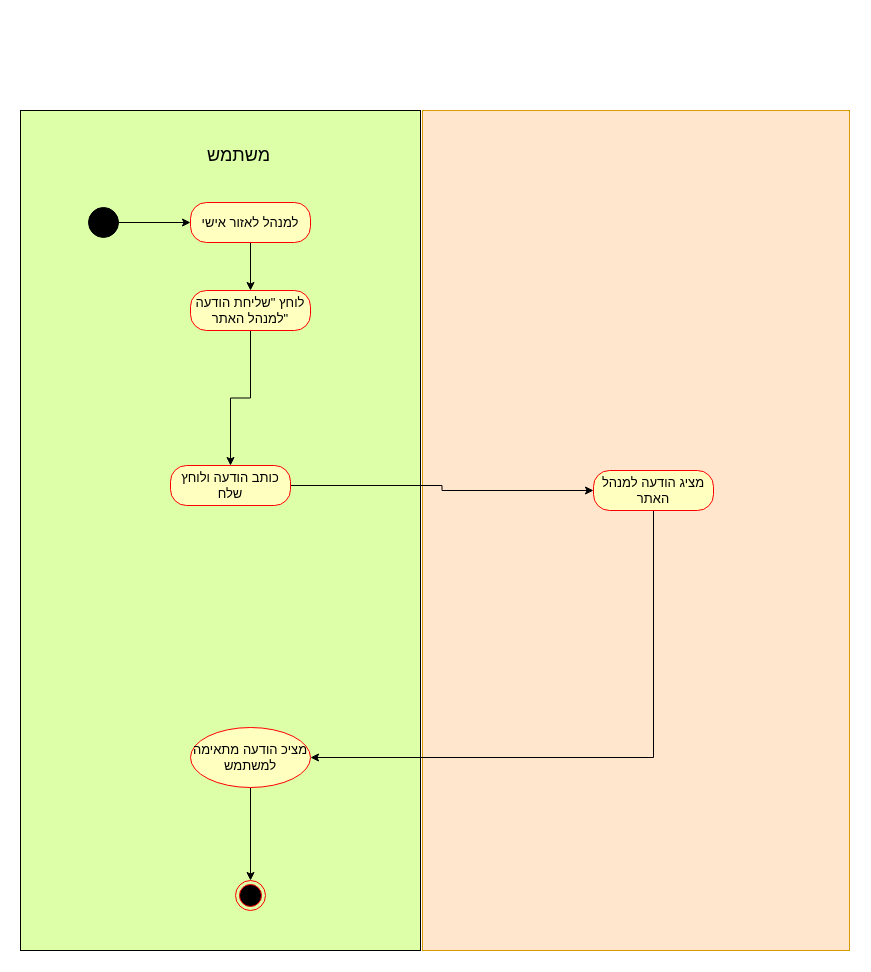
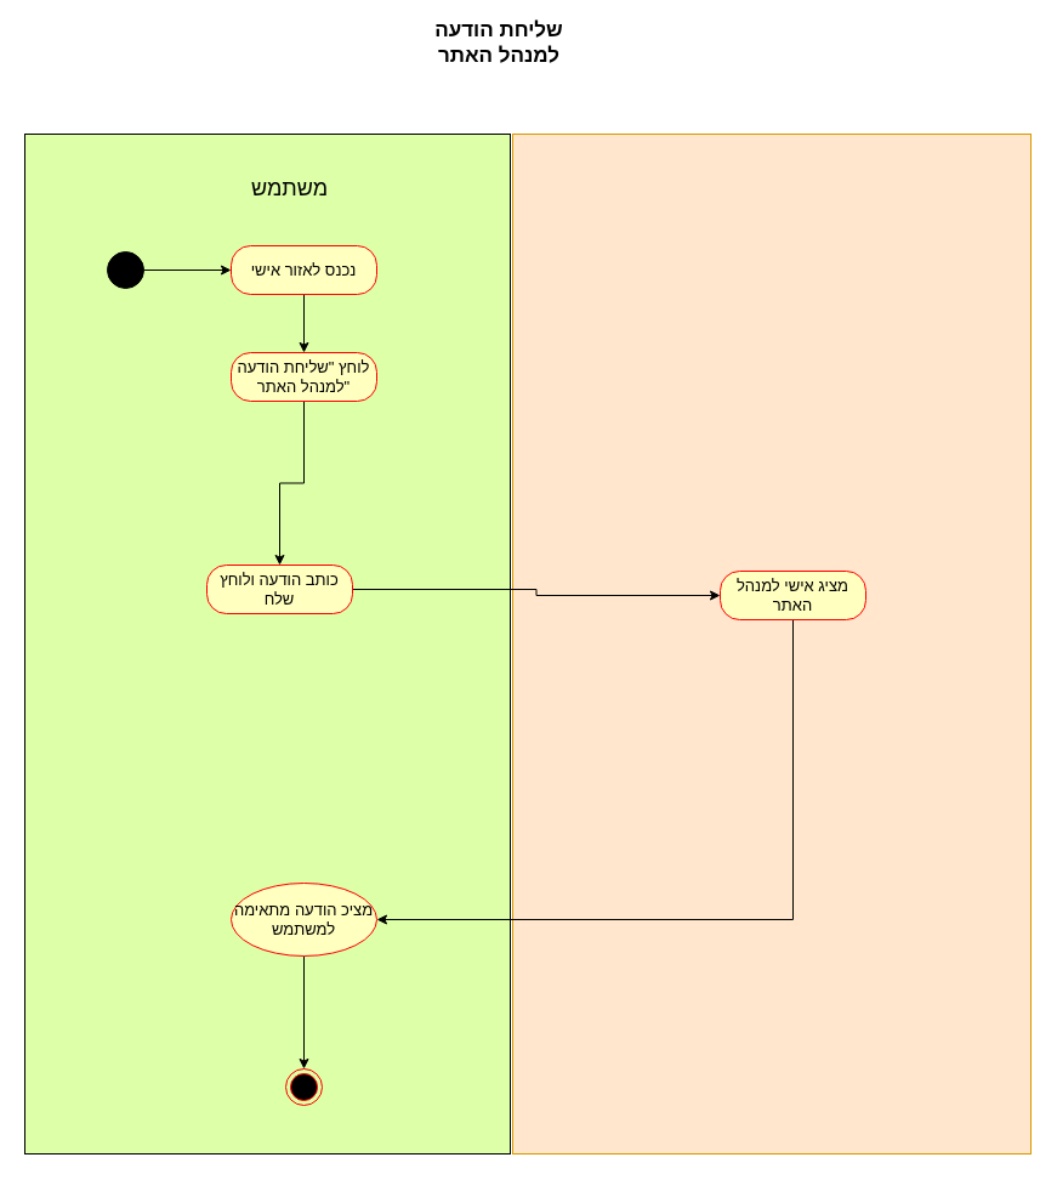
  <mxCell id="0" />
  <mxCell id="1" parent="0" />
  <mxCell id="2" value="" style="rounded=0;whiteSpace=wrap;html=1;fillColor=#ffe6cc;strokeColor=#d79b00;" vertex="1" parent="1"><mxGeometry x="422" y="110" width="427" height="840" as="geometry" /></mxCell>
  <mxCell id="3" value="" style="rounded=0;whiteSpace=wrap;html=1;fillColor=#DCFFA8;" vertex="1" parent="1"><mxGeometry x="20" y="110" width="400" height="840" as="geometry" /></mxCell>
  <mxCell id="4" value="&lt;span style=&quot;font-size: 18px&quot;&gt;משתמש&lt;/span&gt;" style="text;html=1;strokeColor=none;fillColor=none;align=center;verticalAlign=middle;whiteSpace=wrap;rounded=0;" vertex="1" parent="1"><mxGeometry x="146" y="140" width="185" height="30" as="geometry" /></mxCell>
  <mxCell id="5" style="edgeStyle=orthogonalEdgeStyle;rounded=0;orthogonalLoop=1;jettySize=auto;html=1;entryX=0;entryY=0.5;entryDx=0;entryDy=0;" edge="1" parent="1" source="6" target="11"><mxGeometry relative="1" as="geometry" /></mxCell>
  <mxCell id="6" value="" style="ellipse;whiteSpace=wrap;html=1;aspect=fixed;fontSize=18;fillColor=#000000;" vertex="1" parent="1"><mxGeometry x="88" y="207" width="30" height="30" as="geometry" /></mxCell>
  <mxCell id="7" value="" style="edgeStyle=orthogonalEdgeStyle;rounded=0;orthogonalLoop=1;jettySize=auto;html=1;fontSize=11;entryX=0.5;entryY=0;entryDx=0;entryDy=0;exitX=0.5;exitY=1;exitDx=0;exitDy=0;" edge="1" parent="1" source="11" target="13"><mxGeometry relative="1" as="geometry"><mxPoint x="250" y="264.5" as="sourcePoint" /><mxPoint x="250" y="334.5" as="targetPoint" /></mxGeometry></mxCell>
  <mxCell id="8" value="" style="ellipse;html=1;shape=endState;fillColor=#000000;strokeColor=#ff0000;fontSize=11;" vertex="1" parent="1"><mxGeometry x="235" y="880" width="30" height="30" as="geometry" /></mxCell>
+ <mxCell id="9" value="שליחת הודעה למנהל האתר" style="text;html=1;strokeColor=none;fillColor=none;align=center;verticalAlign=middle;whiteSpace=wrap;rounded=0;fontStyle=1;fontSize=17;" vertex="1" parent="1"><mxGeometry x="346" y="20" width="130" height="30" as="geometry" /></mxCell>
  <mxCell id="10" style="edgeStyle=orthogonalEdgeStyle;rounded=0;orthogonalLoop=1;jettySize=auto;html=1;exitX=0.5;exitY=1;exitDx=0;exitDy=0;" edge="1" parent="1"><mxGeometry relative="1" as="geometry"><mxPoint x="259" y="544.5" as="sourcePoint" /><mxPoint x="259" y="544.5" as="targetPoint" /></mxGeometry></mxCell>
- <mxCell id="11" value="&lt;font style=&quot;font-size: 13px&quot;&gt;למנהל לאזור אישי&lt;/font&gt;" style="rounded=1;whiteSpace=wrap;html=1;arcSize=40;fontColor=#000000;fillColor=#ffffc0;strokeColor=#ff0000;fontSize=13;" vertex="1" parent="1"><mxGeometry x="190" y="202" width="120" height="40" as="geometry" /></mxCell>
+ <mxCell id="11" value="&lt;font style=&quot;font-size: 13px&quot;&gt;נכנס לאזור אישי&lt;/font&gt;" style="rounded=1;whiteSpace=wrap;html=1;arcSize=40;fontColor=#000000;fillColor=#ffffc0;strokeColor=#ff0000;fontSize=13;" vertex="1" parent="1"><mxGeometry x="190" y="202" width="120" height="40" as="geometry" /></mxCell>
  <mxCell id="12" value="" style="edgeStyle=orthogonalEdgeStyle;rounded=0;orthogonalLoop=1;jettySize=auto;html=1;entryX=0.5;entryY=0;entryDx=0;entryDy=0;" edge="1" parent="1" source="13" target="17"><mxGeometry relative="1" as="geometry"><mxPoint x="250" y="442.5" as="targetPoint" /></mxGeometry></mxCell>
  <mxCell id="13" value="&lt;font style=&quot;font-size: 13px&quot;&gt;לוחץ &quot;שליחת הודעה למנהל האתר&quot;&lt;/font&gt;" style="rounded=1;whiteSpace=wrap;html=1;arcSize=40;fontColor=#000000;fillColor=#ffffc0;strokeColor=#ff0000;fontSize=13;" vertex="1" parent="1"><mxGeometry x="190" y="290" width="120" height="40" as="geometry" /></mxCell>
  <mxCell id="14" style="edgeStyle=orthogonalEdgeStyle;rounded=0;orthogonalLoop=1;jettySize=auto;html=1;entryX=0.5;entryY=0;entryDx=0;entryDy=0;" edge="1" parent="1" source="15" target="8"><mxGeometry relative="1" as="geometry" /></mxCell>
  <mxCell id="15" value="מציכ הודעה מתאימה למשתמש" style="ellipse;whiteSpace=wrap;html=1;fontSize=13;fontColor=#000000;strokeColor=#ff0000;fillColor=#ffffc0;arcSize=40;" vertex="1" parent="1"><mxGeometry x="190" y="727" width="120" height="60" as="geometry" /></mxCell>
  <mxCell id="16" style="edgeStyle=orthogonalEdgeStyle;rounded=0;orthogonalLoop=1;jettySize=auto;html=1;" edge="1" parent="1" source="17" target="19"><mxGeometry relative="1" as="geometry" /></mxCell>
  <mxCell id="17" value="כותב הודעה ולוחץ שלח" style="rounded=1;whiteSpace=wrap;html=1;arcSize=40;fontColor=#000000;fillColor=#ffffc0;strokeColor=#ff0000;fontSize=13;" vertex="1" parent="1"><mxGeometry x="170" y="465" width="120" height="40" as="geometry" /></mxCell>
  <mxCell id="18" style="edgeStyle=orthogonalEdgeStyle;rounded=0;orthogonalLoop=1;jettySize=auto;html=1;" edge="1" parent="1" source="19" target="15"><mxGeometry relative="1" as="geometry"><Array as="points"><mxPoint x="653" y="757" /></Array></mxGeometry></mxCell>
- <mxCell id="19" value="מציג הודעה למנהל האתר" style="rounded=1;whiteSpace=wrap;html=1;arcSize=40;fontColor=#000000;fillColor=#ffffc0;strokeColor=#ff0000;fontSize=13;" vertex="1" parent="1"><mxGeometry x="593" y="470" width="120" height="40" as="geometry" /></mxCell>
+ <mxCell id="19" value="מציג אישי למנהל האתר" style="rounded=1;whiteSpace=wrap;html=1;arcSize=40;fontColor=#000000;fillColor=#ffffc0;strokeColor=#ff0000;fontSize=13;" vertex="1" parent="1"><mxGeometry x="593" y="470" width="120" height="40" as="geometry" /></mxCell>
